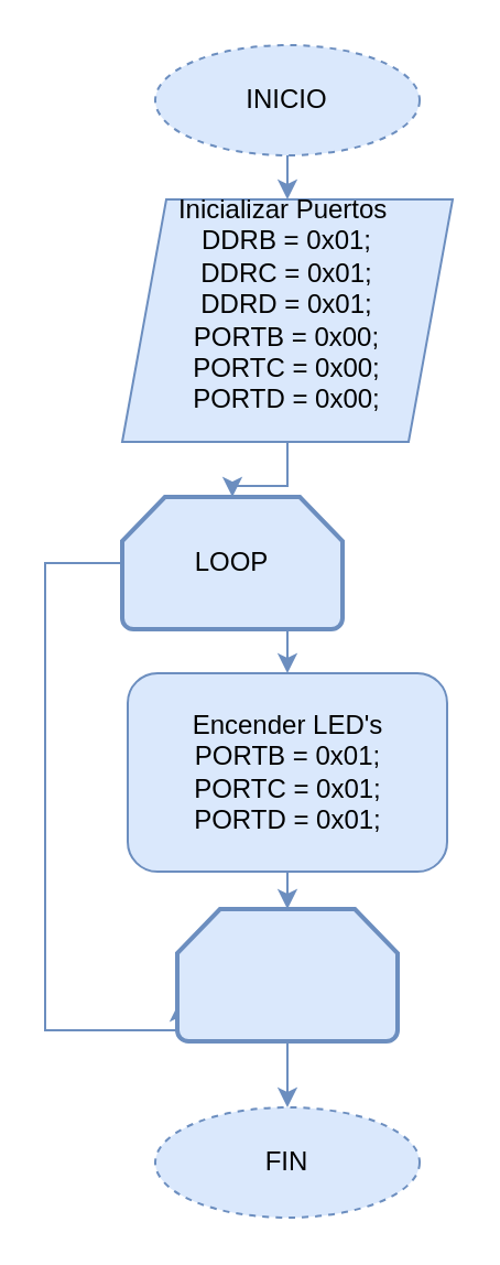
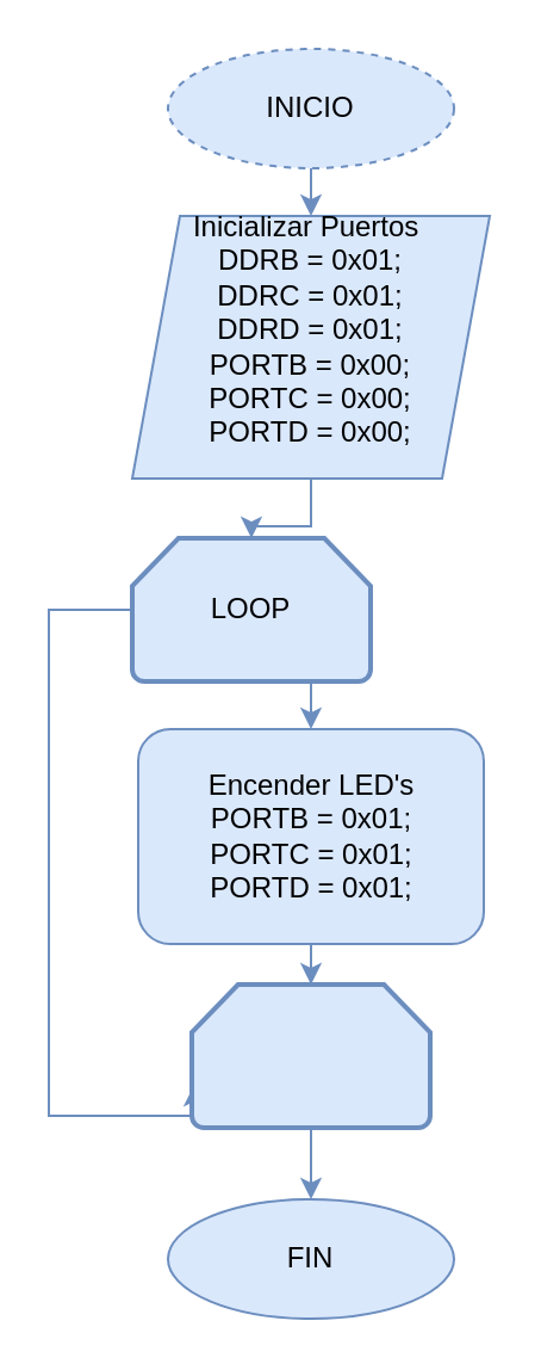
  <mxCell id="0" />
  <mxCell id="1" parent="0" />
  <mxCell id="2" style="edgeStyle=orthogonalEdgeStyle;rounded=0;orthogonalLoop=1;jettySize=auto;html=1;exitX=0.5;exitY=1;exitDx=0;exitDy=0;entryX=0.5;entryY=0;entryDx=0;entryDy=0;fillColor=#dae8fc;strokeColor=#6c8ebf;" parent="1" source="3" target="5" edge="1"><mxGeometry relative="1" as="geometry" /></mxCell>
  <mxCell id="3" value="INICIO" style="ellipse;whiteSpace=wrap;html=1;fillColor=#dae8fc;strokeColor=#6c8ebf;dashed=1;" parent="1" vertex="1"><mxGeometry x="70" y="20" width="120" height="50" as="geometry" /></mxCell>
  <mxCell id="4" style="edgeStyle=orthogonalEdgeStyle;rounded=0;orthogonalLoop=1;jettySize=auto;html=1;exitX=0.5;exitY=1;exitDx=0;exitDy=0;fillColor=#dae8fc;strokeColor=#6c8ebf;" parent="1" source="5" target="8" edge="1"><mxGeometry relative="1" as="geometry" /></mxCell>
  <mxCell id="5" value="Inicializar Puertos&amp;nbsp;&lt;br&gt;&lt;div&gt;DDRB = 0x01;&lt;/div&gt;&lt;div&gt;DDRC = 0x01;&lt;/div&gt;&lt;div&gt;DDRD = 0x01;&lt;/div&gt;&lt;div&gt;&lt;div&gt;PORTB = 0x00;&lt;/div&gt;&lt;div&gt;PORTC = 0x00;&lt;/div&gt;&lt;div&gt;PORTD = 0x00;&lt;/div&gt;&lt;/div&gt;&lt;div&gt;&lt;br&gt;&lt;/div&gt;" style="shape=parallelogram;perimeter=parallelogramPerimeter;whiteSpace=wrap;html=1;fixedSize=1;fillColor=#dae8fc;strokeColor=#6c8ebf;" parent="1" vertex="1"><mxGeometry x="55" y="90" width="150" height="110" as="geometry" /></mxCell>
  <mxCell id="6" style="edgeStyle=orthogonalEdgeStyle;rounded=0;orthogonalLoop=1;jettySize=auto;html=1;exitX=0;exitY=0.5;exitDx=0;exitDy=0;exitPerimeter=0;entryX=0.01;entryY=0.7;entryDx=0;entryDy=0;entryPerimeter=0;fillColor=#dae8fc;strokeColor=#6c8ebf;" parent="1" source="8" target="10" edge="1"><mxGeometry relative="1" as="geometry"><Array as="points"><mxPoint x="20" y="255" /><mxPoint x="20" y="467" /></Array></mxGeometry></mxCell>
  <mxCell id="7" style="edgeStyle=orthogonalEdgeStyle;rounded=0;orthogonalLoop=1;jettySize=auto;html=1;exitX=0.5;exitY=1;exitDx=0;exitDy=0;exitPerimeter=0;entryX=0.5;entryY=0;entryDx=0;entryDy=0;fillColor=#dae8fc;strokeColor=#6c8ebf;" parent="1" source="8" edge="1"><mxGeometry relative="1" as="geometry"><mxPoint x="130" y="305" as="targetPoint" /></mxGeometry></mxCell>
  <mxCell id="8" value="LOOP" style="strokeWidth=2;html=1;shape=mxgraph.flowchart.loop_limit;whiteSpace=wrap;fillColor=#dae8fc;strokeColor=#6c8ebf;" parent="1" vertex="1"><mxGeometry x="55" y="225" width="100" height="60" as="geometry" /></mxCell>
  <mxCell id="9" style="edgeStyle=orthogonalEdgeStyle;rounded=0;orthogonalLoop=1;jettySize=auto;html=1;exitX=0.5;exitY=1;exitDx=0;exitDy=0;exitPerimeter=0;entryX=0.5;entryY=0;entryDx=0;entryDy=0;fillColor=#dae8fc;strokeColor=#6c8ebf;" parent="1" source="10" target="11" edge="1"><mxGeometry relative="1" as="geometry" /></mxCell>
  <mxCell id="10" value="" style="strokeWidth=2;html=1;shape=mxgraph.flowchart.loop_limit;whiteSpace=wrap;fillColor=#dae8fc;strokeColor=#6c8ebf;" parent="1" vertex="1"><mxGeometry x="80" y="412" width="100" height="60" as="geometry" /></mxCell>
- <mxCell id="11" value="FIN" style="ellipse;whiteSpace=wrap;html=1;fillColor=#dae8fc;strokeColor=#6c8ebf;dashed=1;" parent="1" vertex="1"><mxGeometry x="70" y="502" width="120" height="50" as="geometry" /></mxCell>
+ <mxCell id="11" value="FIN" style="ellipse;whiteSpace=wrap;html=1;fillColor=#dae8fc;strokeColor=#6c8ebf;" parent="1" vertex="1"><mxGeometry x="70" y="502" width="120" height="50" as="geometry" /></mxCell>
  <mxCell id="12" style="edgeStyle=orthogonalEdgeStyle;rounded=0;orthogonalLoop=1;jettySize=auto;html=1;exitX=0.5;exitY=1;exitDx=0;exitDy=0;entryX=0.5;entryY=0;entryDx=0;entryDy=0;entryPerimeter=0;fillColor=#dae8fc;strokeColor=#6c8ebf;" parent="1" source="13" target="10" edge="1"><mxGeometry relative="1" as="geometry" /></mxCell>
  <mxCell id="13" value="&lt;div&gt;Encender LED's&lt;/div&gt;&lt;div&gt;&lt;div&gt;PORTB = 0x01;&lt;/div&gt;&lt;div&gt;PORTC = 0x01;&lt;/div&gt;&lt;div&gt;PORTD = 0x01;&lt;/div&gt;&lt;/div&gt;" style="rounded=1;whiteSpace=wrap;html=1;fillColor=#dae8fc;strokeColor=#6c8ebf;" parent="1" vertex="1"><mxGeometry x="57.5" y="305" width="145" height="90" as="geometry" /></mxCell>
